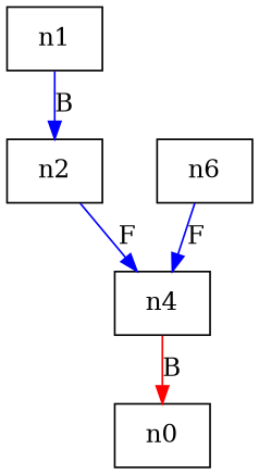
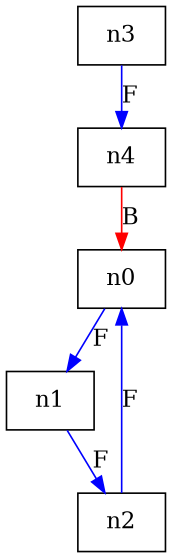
  digraph {
    nodesep=0.425
    ranksep=0.325
    node [shape=rectangle]
    edge [color=blue labeldistance=2.0]
    n0
    n1
    n2
    n4
-   n3 [label=n6]
-   n1 -> n2 [label=B]
-   n2 -> n4 [label=F]
+   n3
+   n0 -> n1 [label=F]
+   n1 -> n2 [label=F]
+   n2 -> n0 [label=F]
    n4 -> n0 [color=red label=B labeldistance=""]
    n3 -> n4 [label=F labeldistance=""]
  }
